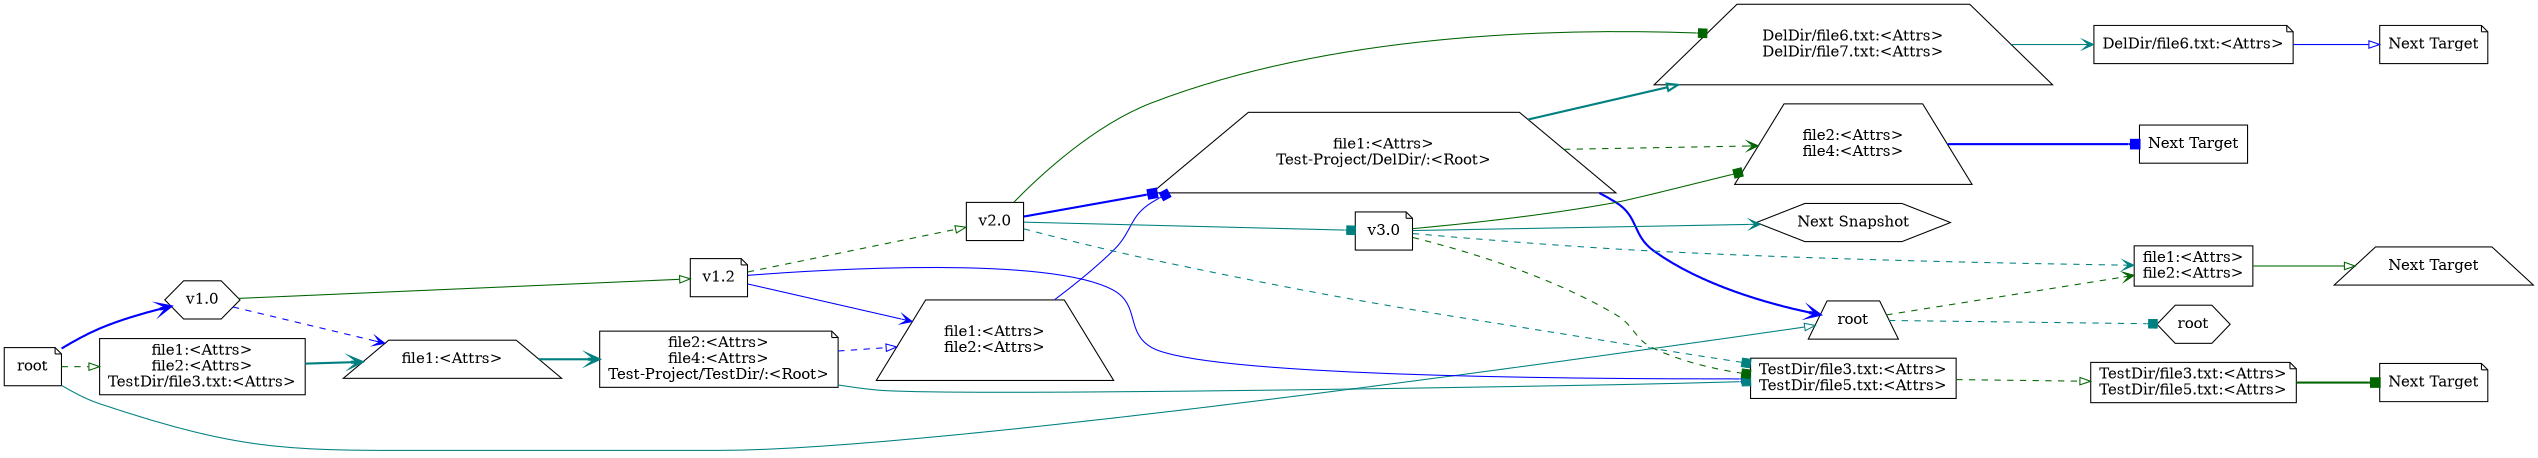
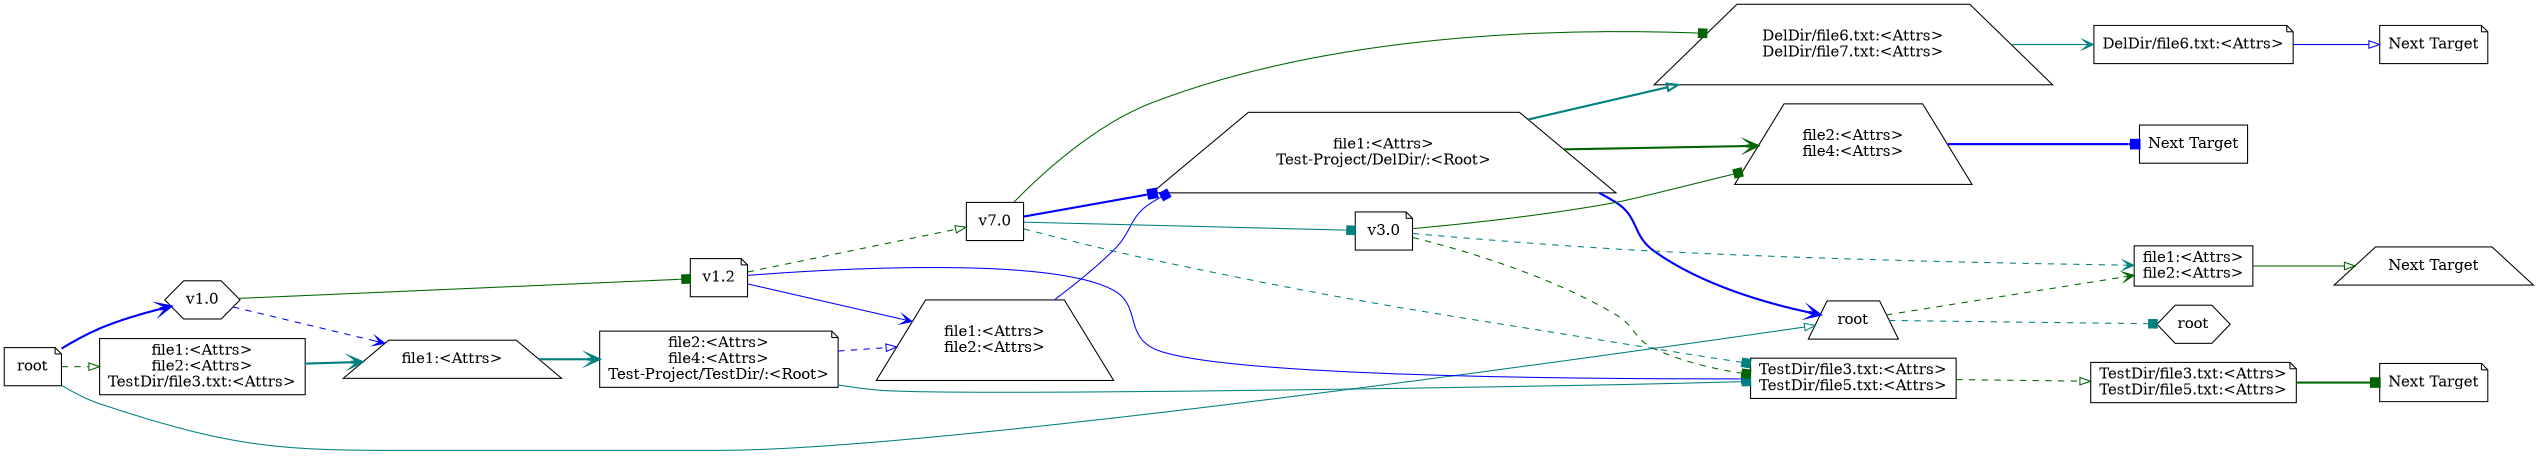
  digraph {
    rankdir=LR
    node [shape=note]
    edge [arrowhead=box color=darkgreen style=solid]
    n1 [label=root]
    n2 [label="v1.0" shape=hexagon]
    n3 [label="file1:<Attrs>\nfile2:<Attrs>\nTestDir/file3.txt:<Attrs>\n" shape=box]
    n4 [label=root shape=trapezium]
    n5 [label="file1:<Attrs>\n" shape=trapezium]
    n6 [label="v1.2"]
    n7 [label="file1:<Attrs>\nfile2:<Attrs>\n" shape=box]
    n8 [label=root shape=hexagon]
    n9 [label="file2:<Attrs>\nfile4:<Attrs>\nTest-Project/TestDir/:<Root>\n"]
    n10 [label="file1:<Attrs>\nfile2:<Attrs>\n" shape=trapezium]
    n11 [label="TestDir/file3.txt:<Attrs>\nTestDir/file5.txt:<Attrs>\n" shape=box]
-   n12 [label="v2.0" shape=box]
+   n12 [label="v7.0" shape=box]
    n13 [label="Next Target" shape=trapezium]
    n14 [label="file1:<Attrs>\nTest-Project/DelDir/:<Root>\n" shape=trapezium]
    n15 [label="TestDir/file3.txt:<Attrs>\nTestDir/file5.txt:<Attrs>\n"]
    n16 [label="DelDir/file6.txt:<Attrs>\nDelDir/file7.txt:<Attrs>\n" shape=trapezium]
    n17 [label="v3.0"]
    n18 [label="file2:<Attrs>\nfile4:<Attrs>\n" shape=trapezium]
    n19 [label="DelDir/file6.txt:<Attrs>\n"]
    n20 [label="Next Target" shape=box]
    n21 [label="Next Target"]
-   n22 [label="Next Snapshot" shape=hexagon]
    n23 [label="Next Target"]
    n1 -> n2 [arrowhead=vee color=blue style=bold]
    n1 -> n3 [arrowhead=onormal style=dashed]
    n1 -> n4 [arrowhead=onormal color=teal]
    n2 -> n5 [arrowhead=vee color=blue style=dashed]
-   n2 -> n6 [arrowhead=onormal]
+   n2 -> n6
    n3 -> n5 [arrowhead=vee color=teal style=bold]
    n4 -> n7 [arrowhead=vee style=dashed]
    n4 -> n8 [color=teal style=dashed]
    n5 -> n9 [arrowhead=vee color=teal style=bold]
    n6 -> n10 [arrowhead=vee color=blue]
    n6 -> n11 [color=blue]
    n6 -> n12 [arrowhead=onormal style=dashed]
    n7 -> n13 [arrowhead=onormal]
    n9 -> n10 [arrowhead=onormal color=blue style=dashed]
    n9 -> n11 [color=teal]
    n10 -> n14 [color=blue]
    n11 -> n15 [arrowhead=onormal style=dashed]
    n12 -> n11 [color=teal style=dashed]
    n12 -> n14 [color=blue style=bold]
    n12 -> n16
    n12 -> n17 [color=teal]
    n14 -> n4 [arrowhead=vee color=blue style=bold]
    n14 -> n16 [arrowhead=onormal color=teal style=bold]
-   n14 -> n18 [arrowhead=vee style=dashed]
+   n14 -> n18 [arrowhead=vee style=bold]
    n15 -> n21 [style=bold]
    n16 -> n19 [arrowhead=vee color=teal]
    n17 -> n7 [arrowhead=vee color=teal style=dashed]
    n17 -> n11 [style=dashed]
    n17 -> n18
-   n17 -> n22 [arrowhead=vee color=teal]
    n18 -> n20 [color=blue style=bold]
    n19 -> n23 [arrowhead=onormal color=blue]
  }
